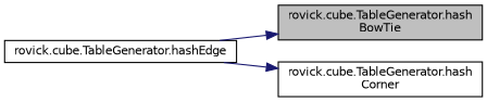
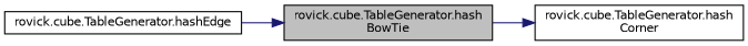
  digraph {
    rankdir=LR
    node [color=black fillcolor=white fontname=Helvetica fontsize=10 shape=record style=filled]
    edge [color=midnightblue fontname=Helvetica fontsize=10 labelfontname=Helvetica labelfontsize=10 style=solid]
    n1 [fillcolor=grey75 fontcolor=black height=0.2 label="rovick.cube.TableGenerator.hash\lBowTie" width=0.4]
    n2 [height=0.2 label="rovick.cube.TableGenerator.hash\lCorner" width=0.4]
    n3 [height=0.2 label="rovick.cube.TableGenerator.hashEdge" width=0.4]
-   n3 -> n2
+   n1 -> n2
    n3 -> n1
  }
